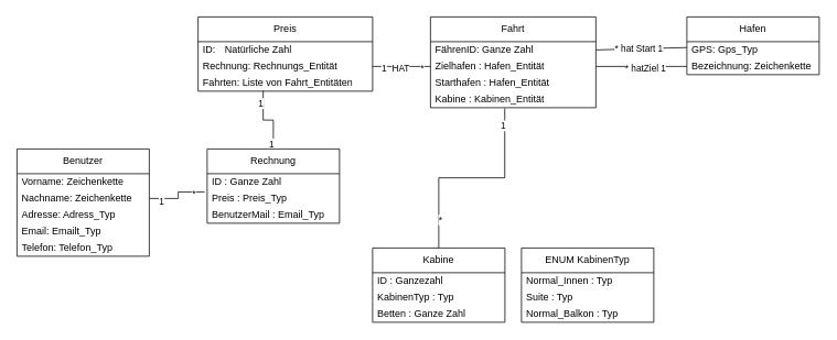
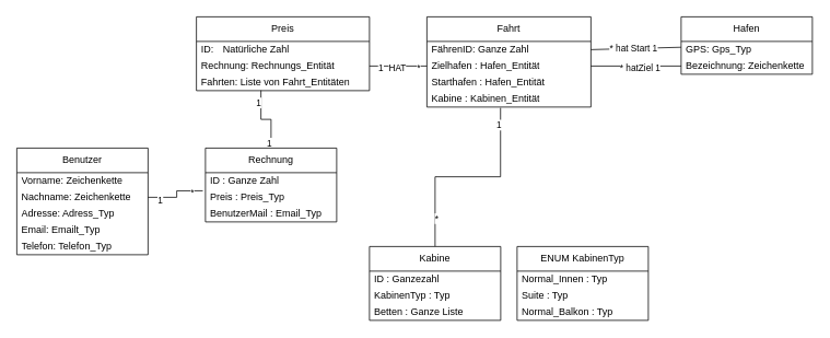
  <mxCell id="0" />
  <mxCell id="1" parent="0" />
  <mxCell id="2" value="Benutzer" style="swimlane;fontStyle=0;align=center;verticalAlign=top;childLayout=stackLayout;horizontal=1;startSize=30;horizontalStack=0;resizeParent=1;resizeParentMax=0;resizeLast=0;collapsible=0;marginBottom=0;html=1;whiteSpace=wrap;" parent="1" vertex="1"><mxGeometry x="20" y="180" width="160" height="130" as="geometry" /></mxCell>
  <mxCell id="3" value="Vorname: Zeichenkette" style="text;html=1;strokeColor=none;fillColor=none;align=left;verticalAlign=middle;spacingLeft=4;spacingRight=4;overflow=hidden;rotatable=0;points=[[0,0.5],[1,0.5]];portConstraint=eastwest;whiteSpace=wrap;" parent="2" vertex="1"><mxGeometry y="30" width="160" height="20" as="geometry" /></mxCell>
  <mxCell id="4" value="Nachname: Zeichenkette" style="text;html=1;strokeColor=none;fillColor=none;align=left;verticalAlign=middle;spacingLeft=4;spacingRight=4;overflow=hidden;rotatable=0;points=[[0,0.5],[1,0.5]];portConstraint=eastwest;whiteSpace=wrap;" parent="2" vertex="1"><mxGeometry y="50" width="160" height="20" as="geometry" /></mxCell>
  <mxCell id="5" value="Adresse: Adress_Typ" style="text;html=1;strokeColor=none;fillColor=none;align=left;verticalAlign=middle;spacingLeft=4;spacingRight=4;overflow=hidden;rotatable=0;points=[[0,0.5],[1,0.5]];portConstraint=eastwest;whiteSpace=wrap;" parent="2" vertex="1"><mxGeometry y="70" width="160" height="20" as="geometry" /></mxCell>
  <mxCell id="6" value="Email: Emailt_Typ" style="text;html=1;strokeColor=none;fillColor=none;align=left;verticalAlign=middle;spacingLeft=4;spacingRight=4;overflow=hidden;rotatable=0;points=[[0,0.5],[1,0.5]];portConstraint=eastwest;whiteSpace=wrap;" parent="2" vertex="1"><mxGeometry y="90" width="160" height="20" as="geometry" /></mxCell>
  <mxCell id="7" value="Telefon: Telefon_Typ" style="text;html=1;strokeColor=none;fillColor=none;align=left;verticalAlign=middle;spacingLeft=4;spacingRight=4;overflow=hidden;rotatable=0;points=[[0,0.5],[1,0.5]];portConstraint=eastwest;whiteSpace=wrap;" parent="2" vertex="1"><mxGeometry y="110" width="160" height="20" as="geometry" /></mxCell>
  <mxCell id="8" value="Preis" style="swimlane;fontStyle=0;align=center;verticalAlign=top;childLayout=stackLayout;horizontal=1;startSize=30;horizontalStack=0;resizeParent=1;resizeParentMax=0;resizeLast=0;collapsible=0;marginBottom=0;html=1;whiteSpace=wrap;" parent="1" vertex="1"><mxGeometry x="239" y="20" width="211" height="90" as="geometry" /></mxCell>
  <mxCell id="9" value="ID:&lt;span style=&quot;white-space: pre;&quot;&gt;&#09;&lt;/span&gt;Natürliche Zahl" style="text;html=1;strokeColor=none;fillColor=none;align=left;verticalAlign=middle;spacingLeft=4;spacingRight=4;overflow=hidden;rotatable=0;points=[[0,0.5],[1,0.5]];portConstraint=eastwest;whiteSpace=wrap;" parent="8" vertex="1"><mxGeometry y="30" width="211" height="20" as="geometry" /></mxCell>
  <mxCell id="10" value="Rechnung: Rechnungs_Entität" style="text;html=1;strokeColor=none;fillColor=none;align=left;verticalAlign=middle;spacingLeft=4;spacingRight=4;overflow=hidden;rotatable=0;points=[[0,0.5],[1,0.5]];portConstraint=eastwest;whiteSpace=wrap;" parent="8" vertex="1"><mxGeometry y="50" width="211" height="20" as="geometry" /></mxCell>
  <mxCell id="11" value="Fahrten: Liste von Fahrt_Entitäten" style="text;html=1;strokeColor=none;fillColor=none;align=left;verticalAlign=middle;spacingLeft=4;spacingRight=4;overflow=hidden;rotatable=0;points=[[0,0.5],[1,0.5]];portConstraint=eastwest;whiteSpace=wrap;" vertex="1" parent="8"><mxGeometry y="70" width="211" height="20" as="geometry" /></mxCell>
  <mxCell id="12" value="" style="edgeStyle=orthogonalEdgeStyle;rounded=0;orthogonalLoop=1;jettySize=auto;html=1;endArrow=none;startFill=0;entryX=0.373;entryY=0.986;entryDx=0;entryDy=0;entryPerimeter=0;" parent="1" source="15" target="11" edge="1"><mxGeometry relative="1" as="geometry"><mxPoint x="239" y="140" as="targetPoint" /></mxGeometry></mxCell>
  <mxCell id="13" value="1" style="edgeLabel;html=1;align=center;verticalAlign=middle;resizable=0;points=[];" parent="12" vertex="1" connectable="0"><mxGeometry x="-0.838" y="3" relative="1" as="geometry"><mxPoint as="offset" /></mxGeometry></mxCell>
  <mxCell id="14" value="1" style="edgeLabel;html=1;align=center;verticalAlign=middle;resizable=0;points=[];" parent="12" vertex="1" connectable="0"><mxGeometry x="0.645" y="3" relative="1" as="geometry"><mxPoint as="offset" /></mxGeometry></mxCell>
  <mxCell id="15" value="Rechnung" style="swimlane;fontStyle=0;align=center;verticalAlign=top;childLayout=stackLayout;horizontal=1;startSize=30;horizontalStack=0;resizeParent=1;resizeParentMax=0;resizeLast=0;collapsible=0;marginBottom=0;html=1;whiteSpace=wrap;" parent="1" vertex="1"><mxGeometry x="250" y="180" width="160" height="90" as="geometry" /></mxCell>
  <mxCell id="16" value="ID : Ganze Zahl" style="text;html=1;strokeColor=none;fillColor=none;align=left;verticalAlign=middle;spacingLeft=4;spacingRight=4;overflow=hidden;rotatable=0;points=[[0,0.5],[1,0.5]];portConstraint=eastwest;whiteSpace=wrap;" parent="15" vertex="1"><mxGeometry y="30" width="160" height="20" as="geometry" /></mxCell>
  <mxCell id="17" value="Preis : Preis_Typ" style="text;html=1;strokeColor=none;fillColor=none;align=left;verticalAlign=middle;spacingLeft=4;spacingRight=4;overflow=hidden;rotatable=0;points=[[0,0.5],[1,0.5]];portConstraint=eastwest;whiteSpace=wrap;" parent="15" vertex="1"><mxGeometry y="50" width="160" height="20" as="geometry" /></mxCell>
  <mxCell id="18" value="BenutzerMail : Email_Typ" style="text;html=1;strokeColor=none;fillColor=none;align=left;verticalAlign=middle;spacingLeft=4;spacingRight=4;overflow=hidden;rotatable=0;points=[[0,0.5],[1,0.5]];portConstraint=eastwest;whiteSpace=wrap;" parent="15" vertex="1"><mxGeometry y="70" width="160" height="20" as="geometry" /></mxCell>
  <mxCell id="19" value="Fahrt" style="swimlane;fontStyle=0;align=center;verticalAlign=top;childLayout=stackLayout;horizontal=1;startSize=30;horizontalStack=0;resizeParent=1;resizeParentMax=0;resizeLast=0;collapsible=0;marginBottom=0;html=1;whiteSpace=wrap;" parent="1" vertex="1"><mxGeometry x="520" y="20" width="200" height="110" as="geometry" /></mxCell>
  <mxCell id="20" value="FährenID: Ganze Zahl" style="text;html=1;strokeColor=none;fillColor=none;align=left;verticalAlign=middle;spacingLeft=4;spacingRight=4;overflow=hidden;rotatable=0;points=[[0,0.5],[1,0.5]];portConstraint=eastwest;whiteSpace=wrap;" parent="19" vertex="1"><mxGeometry y="30" width="200" height="20" as="geometry" /></mxCell>
  <mxCell id="21" value="Zielhafen : Hafen_Entität" style="text;html=1;strokeColor=none;fillColor=none;align=left;verticalAlign=middle;spacingLeft=4;spacingRight=4;overflow=hidden;rotatable=0;points=[[0,0.5],[1,0.5]];portConstraint=eastwest;whiteSpace=wrap;" parent="19" vertex="1"><mxGeometry y="50" width="200" height="20" as="geometry" /></mxCell>
  <mxCell id="22" value="Starthafen : Hafen_Entität" style="text;html=1;strokeColor=none;fillColor=none;align=left;verticalAlign=middle;spacingLeft=4;spacingRight=4;overflow=hidden;rotatable=0;points=[[0,0.5],[1,0.5]];portConstraint=eastwest;whiteSpace=wrap;" parent="19" vertex="1"><mxGeometry y="70" width="200" height="20" as="geometry" /></mxCell>
  <mxCell id="23" value="Kabine : Kabinen_Entität" style="text;html=1;strokeColor=none;fillColor=none;align=left;verticalAlign=middle;spacingLeft=4;spacingRight=4;overflow=hidden;rotatable=0;points=[[0,0.5],[1,0.5]];portConstraint=eastwest;whiteSpace=wrap;" vertex="1" parent="19"><mxGeometry y="90" width="200" height="20" as="geometry" /></mxCell>
  <mxCell id="24" value="" style="edgeStyle=orthogonalEdgeStyle;rounded=0;orthogonalLoop=1;jettySize=auto;html=1;endArrow=none;startFill=0;entryX=0.449;entryY=1.048;entryDx=0;entryDy=0;entryPerimeter=0;" parent="1" source="27" target="23" edge="1"><mxGeometry relative="1" as="geometry"><mxPoint x="599.8" y="169.58" as="targetPoint" /></mxGeometry></mxCell>
  <mxCell id="25" value="*" style="edgeLabel;html=1;align=center;verticalAlign=middle;resizable=0;points=[];" parent="24" vertex="1" connectable="0"><mxGeometry x="-0.722" y="-1" relative="1" as="geometry"><mxPoint as="offset" /></mxGeometry></mxCell>
  <mxCell id="26" value="1" style="edgeLabel;html=1;align=center;verticalAlign=middle;resizable=0;points=[];" parent="24" vertex="1" connectable="0"><mxGeometry x="0.835" y="2" relative="1" as="geometry"><mxPoint as="offset" /></mxGeometry></mxCell>
  <mxCell id="27" value="Kabine" style="swimlane;fontStyle=0;align=center;verticalAlign=top;childLayout=stackLayout;horizontal=1;startSize=30;horizontalStack=0;resizeParent=1;resizeParentMax=0;resizeLast=0;collapsible=0;marginBottom=0;html=1;whiteSpace=wrap;" parent="1" vertex="1"><mxGeometry x="450" y="300" width="160" height="90" as="geometry" /></mxCell>
  <mxCell id="28" value="ID : Ganzezahl" style="text;html=1;strokeColor=none;fillColor=none;align=left;verticalAlign=middle;spacingLeft=4;spacingRight=4;overflow=hidden;rotatable=0;points=[[0,0.5],[1,0.5]];portConstraint=eastwest;whiteSpace=wrap;" parent="27" vertex="1"><mxGeometry y="30" width="160" height="20" as="geometry" /></mxCell>
  <mxCell id="29" value="KabinenTyp : Typ" style="text;html=1;strokeColor=none;fillColor=none;align=left;verticalAlign=middle;spacingLeft=4;spacingRight=4;overflow=hidden;rotatable=0;points=[[0,0.5],[1,0.5]];portConstraint=eastwest;whiteSpace=wrap;" parent="27" vertex="1"><mxGeometry y="50" width="160" height="20" as="geometry" /></mxCell>
- <mxCell id="30" value="Betten : Ganze Zahl" style="text;html=1;strokeColor=none;fillColor=none;align=left;verticalAlign=middle;spacingLeft=4;spacingRight=4;overflow=hidden;rotatable=0;points=[[0,0.5],[1,0.5]];portConstraint=eastwest;whiteSpace=wrap;" parent="27" vertex="1"><mxGeometry y="70" width="160" height="20" as="geometry" /></mxCell>
+ <mxCell id="30" value="Betten : Ganze Liste" style="text;html=1;strokeColor=none;fillColor=none;align=left;verticalAlign=middle;spacingLeft=4;spacingRight=4;overflow=hidden;rotatable=0;points=[[0,0.5],[1,0.5]];portConstraint=eastwest;whiteSpace=wrap;" parent="27" vertex="1"><mxGeometry y="70" width="160" height="20" as="geometry" /></mxCell>
  <mxCell id="31" value="Hafen&lt;span style=&quot;color: rgba(0, 0, 0, 0); font-family: monospace; font-size: 0px; text-align: start; text-wrap-mode: nowrap;&quot;&gt;%3CmxGraphModel%3E%3Croot%3E%3CmxCell%20id%3D%220%22%2F%3E%3CmxCell%20id%3D%221%22%20parent%3D%220%22%2F%3E%3CmxCell%20id%3D%222%22%20value%3D%22Fahrt%22%20style%3D%22swimlane%3BfontStyle%3D0%3Balign%3Dcenter%3BverticalAlign%3Dtop%3BchildLayout%3DstackLayout%3Bhorizontal%3D1%3BstartSize%3D30%3BhorizontalStack%3D0%3BresizeParent%3D1%3BresizeParentMax%3D0%3BresizeLast%3D0%3Bcollapsible%3D0%3BmarginBottom%3D0%3Bhtml%3D1%3BwhiteSpace%3Dwrap%3B%22%20vertex%3D%221%22%20parent%3D%221%22%3E%3CmxGeometry%20x%3D%22320%22%20y%3D%22250%22%20width%3D%22160%22%20height%3D%22130%22%20as%3D%22geometry%22%2F%3E%3C%2FmxCell%3E%3CmxCell%20id%3D%223%22%20value%3D%22Vorname%3A%20Zeichenkette%22%20style%3D%22text%3Bhtml%3D1%3BstrokeColor%3Dnone%3BfillColor%3Dnone%3Balign%3Dleft%3BverticalAlign%3Dmiddle%3BspacingLeft%3D4%3BspacingRight%3D4%3Boverflow%3Dhidden%3Brotatable%3D0%3Bpoints%3D%5B%5B0%2C0.5%5D%2C%5B1%2C0.5%5D%5D%3BportConstraint%3Deastwest%3BwhiteSpace%3Dwrap%3B%22%20vertex%3D%221%22%20parent%3D%222%22%3E%3CmxGeometry%20y%3D%2230%22%20width%3D%22160%22%20height%3D%2220%22%20as%3D%22geometry%22%2F%3E%3C%2FmxCell%3E%3CmxCell%20id%3D%224%22%20value%3D%22Nachname%3A%20Zeichenkette%22%20style%3D%22text%3Bhtml%3D1%3BstrokeColor%3Dnone%3BfillColor%3Dnone%3Balign%3Dleft%3BverticalAlign%3Dmiddle%3BspacingLeft%3D4%3BspacingRight%3D4%3Boverflow%3Dhidden%3Brotatable%3D0%3Bpoints%3D%5B%5B0%2C0.5%5D%2C%5B1%2C0.5%5D%5D%3BportConstraint%3Deastwest%3BwhiteSpace%3Dwrap%3B%22%20vertex%3D%221%22%20parent%3D%222%22%3E%3CmxGeometry%20y%3D%2250%22%20width%3D%22160%22%20height%3D%2220%22%20as%3D%22geometry%22%2F%3E%3C%2FmxCell%3E%3CmxCell%20id%3D%225%22%20value%3D%22Nachname%3A%20Zeichenkette%22%20style%3D%22text%3Bhtml%3D1%3BstrokeColor%3Dnone%3BfillColor%3Dnone%3Balign%3Dleft%3BverticalAlign%3Dmiddle%3BspacingLeft%3D4%3BspacingRight%3D4%3Boverflow%3Dhidden%3Brotatable%3D0%3Bpoints%3D%5B%5B0%2C0.5%5D%2C%5B1%2C0.5%5D%5D%3BportConstraint%3Deastwest%3BwhiteSpace%3Dwrap%3B%22%20vertex%3D%221%22%20parent%3D%222%22%3E%3CmxGeometry%20y%3D%2270%22%20width%3D%22160%22%20height%3D%2220%22%20as%3D%22geometry%22%2F%3E%3C%2FmxCell%3E%3CmxCell%20id%3D%226%22%20value%3D%22Nachname%3A%20Zeichenkette%22%20style%3D%22text%3Bhtml%3D1%3BstrokeColor%3Dnone%3BfillColor%3Dnone%3Balign%3Dleft%3BverticalAlign%3Dmiddle%3BspacingLeft%3D4%3BspacingRight%3D4%3Boverflow%3Dhidden%3Brotatable%3D0%3Bpoints%3D%5B%5B0%2C0.5%5D%2C%5B1%2C0.5%5D%5D%3BportConstraint%3Deastwest%3BwhiteSpace%3Dwrap%3B%22%20vertex%3D%221%22%20parent%3D%222%22%3E%3CmxGeometry%20y%3D%2290%22%20width%3D%22160%22%20height%3D%2220%22%20as%3D%22geometry%22%2F%3E%3C%2FmxCell%3E%3CmxCell%20id%3D%227%22%20value%3D%22Nachname%3A%20Zeichenkette%22%20style%3D%22text%3Bhtml%3D1%3BstrokeColor%3Dnone%3BfillColor%3Dnone%3Balign%3Dleft%3BverticalAlign%3Dmiddle%3BspacingLeft%3D4%3BspacingRight%3D4%3Boverflow%3Dhidden%3Brotatable%3D0%3Bpoints%3D%5B%5B0%2C0.5%5D%2C%5B1%2C0.5%5D%5D%3BportConstraint%3Deastwest%3BwhiteSpace%3Dwrap%3B%22%20vertex%3D%221%22%20parent%3D%222%22%3E%3CmxGeometry%20y%3D%22110%22%20width%3D%22160%22%20height%3D%2220%22%20as%3D%22geometry%22%2F%3E%3C%2FmxCell%3E%3C%2Froot%3E%3C%2FmxGraphModel%3E&lt;/span&gt;" style="swimlane;fontStyle=0;align=center;verticalAlign=top;childLayout=stackLayout;horizontal=1;startSize=30;horizontalStack=0;resizeParent=1;resizeParentMax=0;resizeLast=0;collapsible=0;marginBottom=0;html=1;whiteSpace=wrap;" parent="1" vertex="1"><mxGeometry x="830" y="20" width="160" height="70" as="geometry" /></mxCell>
  <mxCell id="32" value="GPS: Gps_Typ" style="text;html=1;strokeColor=none;fillColor=none;align=left;verticalAlign=middle;spacingLeft=4;spacingRight=4;overflow=hidden;rotatable=0;points=[[0,0.5],[1,0.5]];portConstraint=eastwest;whiteSpace=wrap;" parent="31" vertex="1"><mxGeometry y="30" width="160" height="20" as="geometry" /></mxCell>
  <mxCell id="33" value="Bezeichnung: Zeichenkette" style="text;html=1;strokeColor=none;fillColor=none;align=left;verticalAlign=middle;spacingLeft=4;spacingRight=4;overflow=hidden;rotatable=0;points=[[0,0.5],[1,0.5]];portConstraint=eastwest;whiteSpace=wrap;" parent="31" vertex="1"><mxGeometry y="50" width="160" height="20" as="geometry" /></mxCell>
  <mxCell id="34" value="&lt;div&gt;ENUM&amp;nbsp;&lt;span style=&quot;background-color: transparent; color: light-dark(rgb(0, 0, 0), rgb(255, 255, 255));&quot;&gt;KabinenTyp&lt;/span&gt;&lt;/div&gt;" style="swimlane;fontStyle=0;align=center;verticalAlign=top;childLayout=stackLayout;horizontal=1;startSize=30;horizontalStack=0;resizeParent=1;resizeParentMax=0;resizeLast=0;collapsible=0;marginBottom=0;html=1;whiteSpace=wrap;strokeColor=default;" parent="1" vertex="1"><mxGeometry x="630" y="300" width="160" height="90" as="geometry" /></mxCell>
  <mxCell id="35" value="Normal_Innen : Typ" style="text;html=1;strokeColor=none;fillColor=none;align=left;verticalAlign=middle;spacingLeft=4;spacingRight=4;overflow=hidden;rotatable=0;points=[[0,0.5],[1,0.5]];portConstraint=eastwest;whiteSpace=wrap;" parent="34" vertex="1"><mxGeometry y="30" width="160" height="20" as="geometry" /></mxCell>
  <mxCell id="36" value="Suite : Typ" style="text;html=1;strokeColor=none;fillColor=none;align=left;verticalAlign=middle;spacingLeft=4;spacingRight=4;overflow=hidden;rotatable=0;points=[[0,0.5],[1,0.5]];portConstraint=eastwest;whiteSpace=wrap;" parent="34" vertex="1"><mxGeometry y="50" width="160" height="20" as="geometry" /></mxCell>
  <mxCell id="37" value="Normal_Balkon : Typ" style="text;html=1;strokeColor=none;fillColor=none;align=left;verticalAlign=middle;spacingLeft=4;spacingRight=4;overflow=hidden;rotatable=0;points=[[0,0.5],[1,0.5]];portConstraint=eastwest;whiteSpace=wrap;" parent="34" vertex="1"><mxGeometry y="70" width="160" height="20" as="geometry" /></mxCell>
  <mxCell id="38" value="" style="edgeStyle=orthogonalEdgeStyle;rounded=0;orthogonalLoop=1;jettySize=auto;html=1;endArrow=none;startFill=0;entryX=-0.02;entryY=0.103;entryDx=0;entryDy=0;entryPerimeter=0;" parent="1" source="4" target="17" edge="1"><mxGeometry relative="1" as="geometry"><mxPoint x="239" y="140" as="targetPoint" /></mxGeometry></mxCell>
  <mxCell id="39" value="1" style="edgeLabel;html=1;align=center;verticalAlign=middle;resizable=0;points=[];" parent="38" vertex="1" connectable="0"><mxGeometry x="-0.636" y="-3" relative="1" as="geometry"><mxPoint as="offset" /></mxGeometry></mxCell>
  <mxCell id="40" value="*" style="edgeLabel;html=1;align=center;verticalAlign=middle;resizable=0;points=[];" parent="38" vertex="1" connectable="0"><mxGeometry x="0.62" y="-2" relative="1" as="geometry"><mxPoint as="offset" /></mxGeometry></mxCell>
  <mxCell id="41" value="" style="edgeStyle=orthogonalEdgeStyle;rounded=0;orthogonalLoop=1;jettySize=auto;html=1;endArrow=none;startFill=0;entryX=0;entryY=0.5;entryDx=0;entryDy=0;" parent="1" source="10" target="21" edge="1"><mxGeometry relative="1" as="geometry"><mxPoint x="500" y="140" as="targetPoint" /></mxGeometry></mxCell>
  <mxCell id="42" value="1" style="edgeLabel;html=1;align=center;verticalAlign=middle;resizable=0;points=[];" parent="41" vertex="1" connectable="0"><mxGeometry x="-0.626" y="-2" relative="1" as="geometry"><mxPoint as="offset" /></mxGeometry></mxCell>
  <mxCell id="43" value="*" style="edgeLabel;html=1;align=center;verticalAlign=middle;resizable=0;points=[];" parent="41" vertex="1" connectable="0"><mxGeometry x="0.69" y="-1" relative="1" as="geometry"><mxPoint as="offset" /></mxGeometry></mxCell>
  <mxCell id="44" value="HAT" style="edgeLabel;html=1;align=center;verticalAlign=middle;resizable=0;points=[];" vertex="1" connectable="0" parent="41"><mxGeometry x="-0.053" y="-1" relative="1" as="geometry"><mxPoint as="offset" /></mxGeometry></mxCell>
  <mxCell id="45" value="" style="endArrow=none;html=1;rounded=0;exitX=1;exitY=0.5;exitDx=0;exitDy=0;startFill=0;" parent="1" source="20" target="31" edge="1"><mxGeometry width="50" height="50" relative="1" as="geometry"><mxPoint x="550" y="160" as="sourcePoint" /><mxPoint x="600" y="110" as="targetPoint" /></mxGeometry></mxCell>
  <mxCell id="46" value="* hat Start 1" style="edgeLabel;html=1;align=center;verticalAlign=middle;resizable=0;points=[];" parent="45" vertex="1" connectable="0"><mxGeometry x="-0.061" y="1" relative="1" as="geometry"><mxPoint as="offset" /></mxGeometry></mxCell>
  <mxCell id="47" value="" style="endArrow=none;html=1;rounded=0;exitX=1;exitY=0.5;exitDx=0;exitDy=0;entryX=0;entryY=0.5;entryDx=0;entryDy=0;startFill=0;" parent="1" source="21" target="33" edge="1"><mxGeometry width="50" height="50" relative="1" as="geometry"><mxPoint x="550" y="160" as="sourcePoint" /><mxPoint x="600" y="110" as="targetPoint" /></mxGeometry></mxCell>
  <mxCell id="48" value="* hatZiel 1" style="edgeLabel;html=1;align=center;verticalAlign=middle;resizable=0;points=[];" parent="47" vertex="1" connectable="0"><mxGeometry x="0.073" y="-1" relative="1" as="geometry"><mxPoint as="offset" /></mxGeometry></mxCell>
